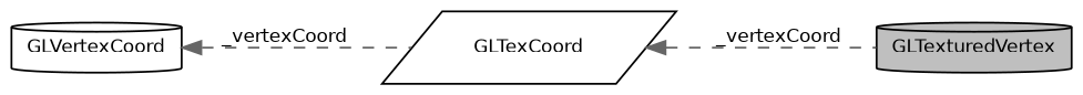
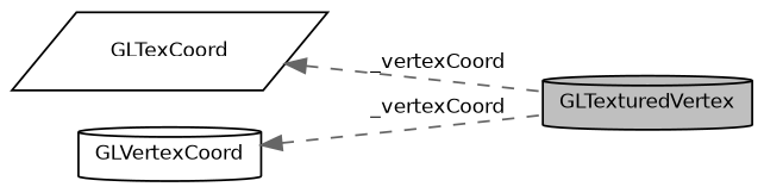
  digraph {
    fontname="DejaVu Sans"
    rankdir=LR
    node [color=black fillcolor=white fontname="DejaVu Sans" fontsize=10 shape=cylinder style=filled]
    edge [color=gray40 dir=back fontname="DejaVu Sans" fontsize=10 labelfontname=Helvetica labelfontsize=10 style=dashed]
    n1 [fillcolor=grey75 fontcolor=black height=0.2 label=GLTexturedVertex width=0.4]
    n2 [height=0.2 label=GLTexCoord shape=parallelogram width=0.4]
    n3 [height=0.2 label=GLVertexCoord width=0.4]
    n2 -> n1 [label=" _vertexCoord"]
-   n3 -> n2 [label=" _vertexCoord"]
+   n3 -> n1 [label=" _vertexCoord"]
  }
